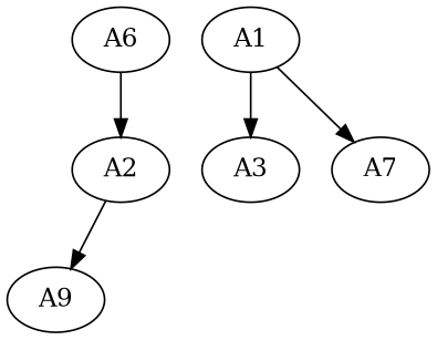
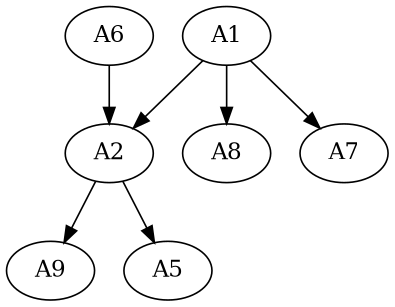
  digraph {
    A1
    A2
-   A3
+   A3 [label=A8]
    A7
    n5 [label=A9]
+   A5
    A6
+   A1 -> A2
    A1 -> A3
    A1 -> A7
    A2 -> n5
+   A2 -> A5
    A6 -> A2
  }
